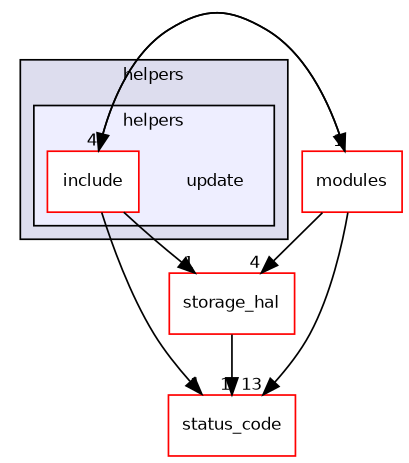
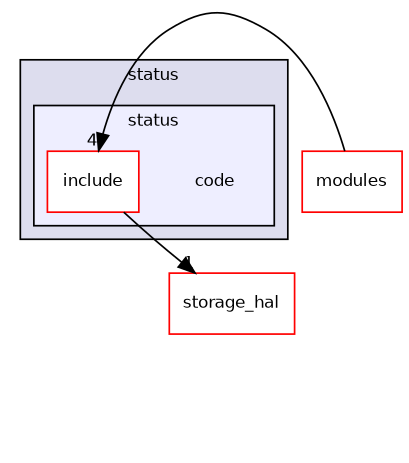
  digraph {
    compound=true
    node [fontname=Helvetica fontsize=10 shape=box color=red fillcolor=white style=filled]
    edge [headlabel=1 labeldistance=1.5 labelfontname=Helvetica labelfontsize=10]
-   n1 [label=update shape=plaintext color="" fillcolor="" style=""]
+   n1 [label=code shape=plaintext color="" fillcolor="" style=""]
    n2 [label=include]
    n3 [label=storage_hal]
    n4 [label=modules]
-   n5 [label=status_code]
    subgraph cluster_1 {
      bgcolor="#ddddee"
      fontname=Helvetica
      fontsize=10
-     label=helpers
+     label=status
      pencolor=black
      subgraph cluster_2 {
        bgcolor="#eeeeff"
        fontname=Helvetica
        fontsize=10
        pencolor=black
        n1
        n2
      }
    }
    n2 -> n3
-   n2 -> n4
-   n2 -> n5
-   n3 -> n5
    n4 -> n2 [headlabel=4]
-   n4 -> n3 [headlabel=4]
-   n4 -> n5 [headlabel=13]
  }
